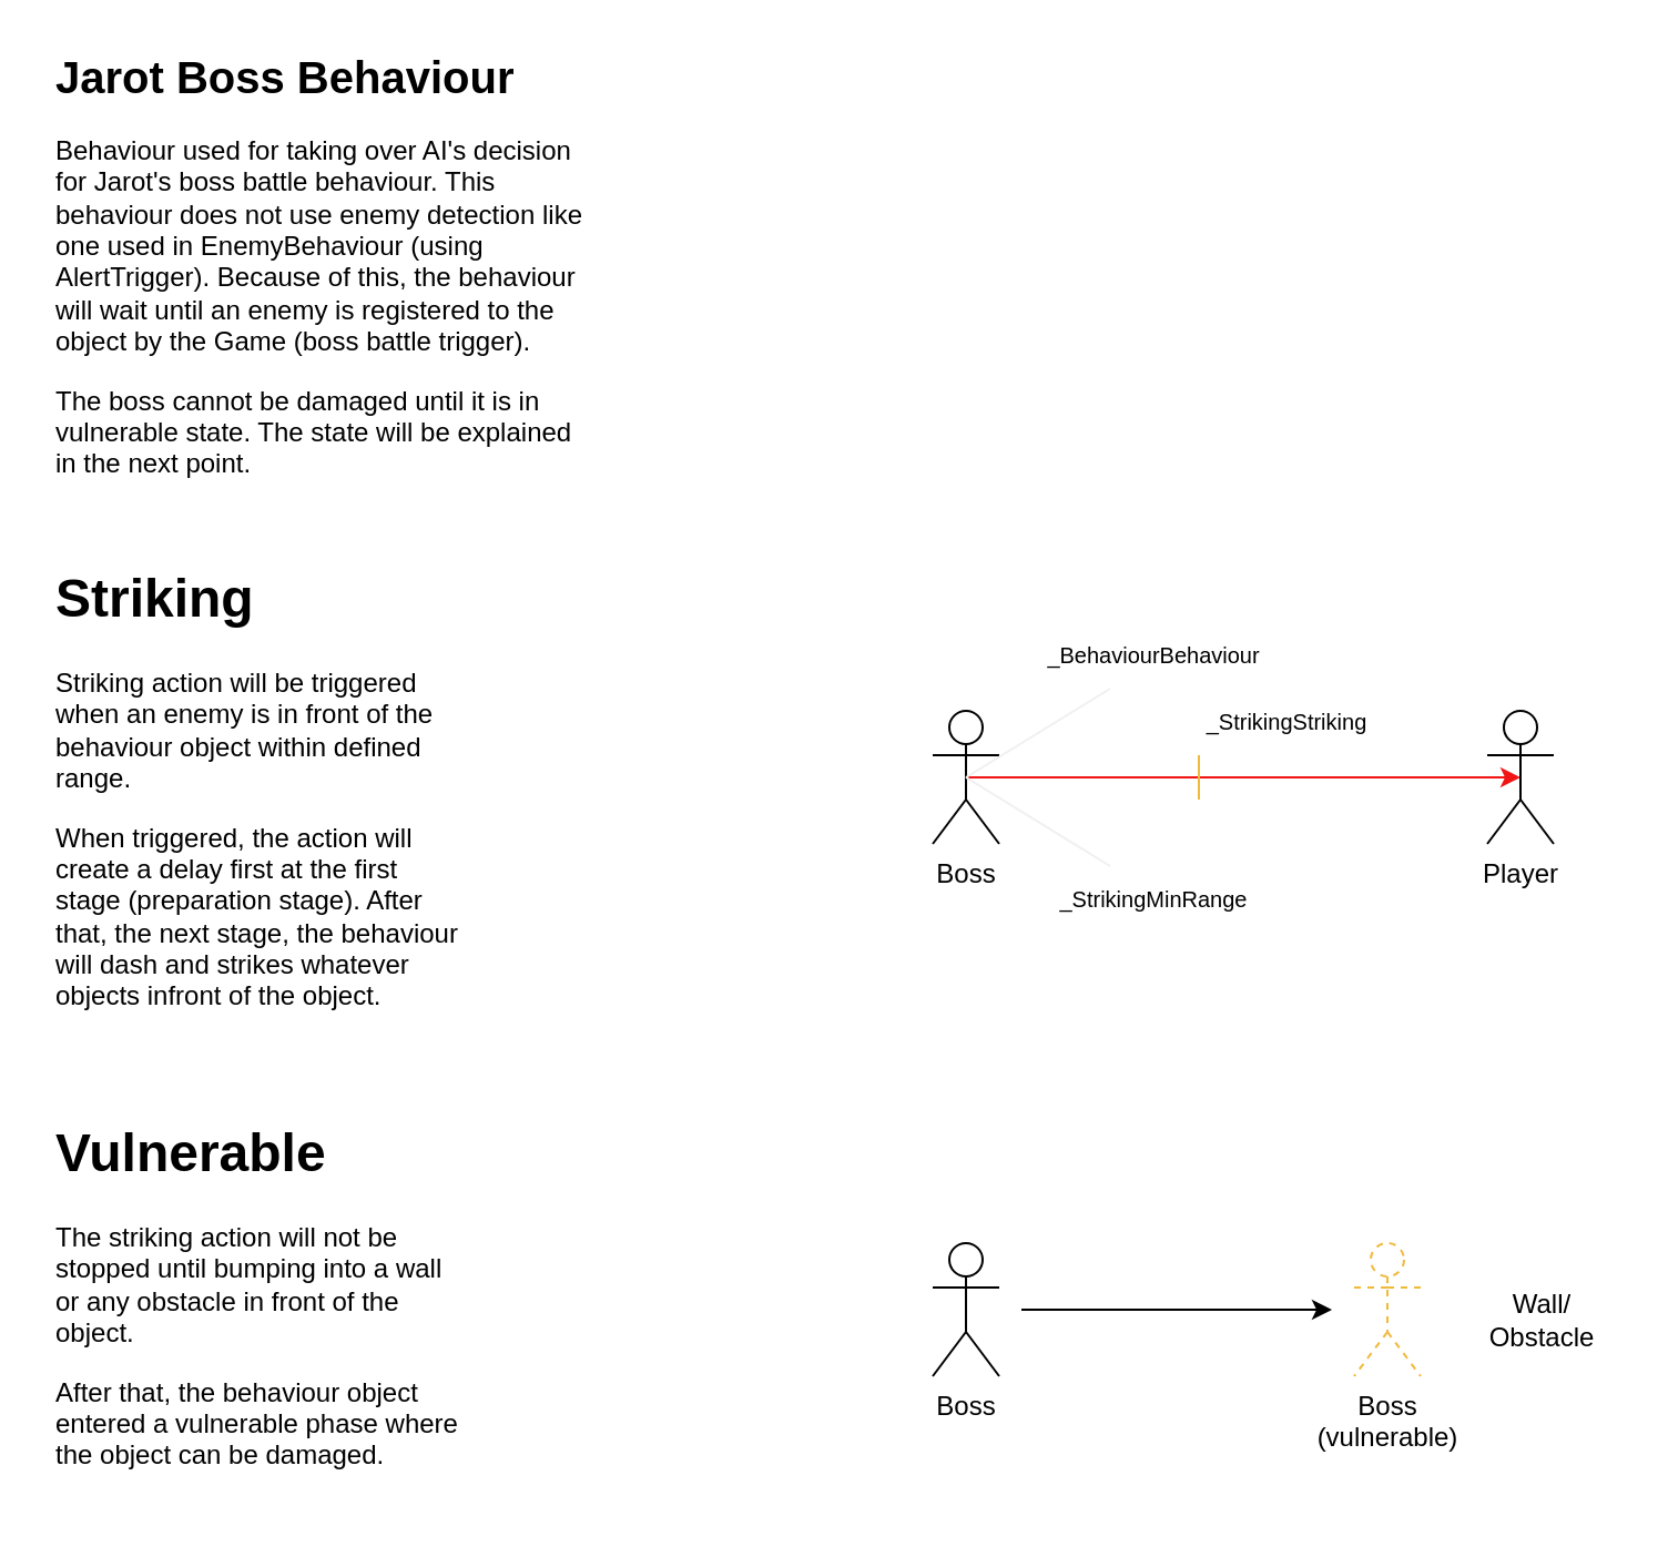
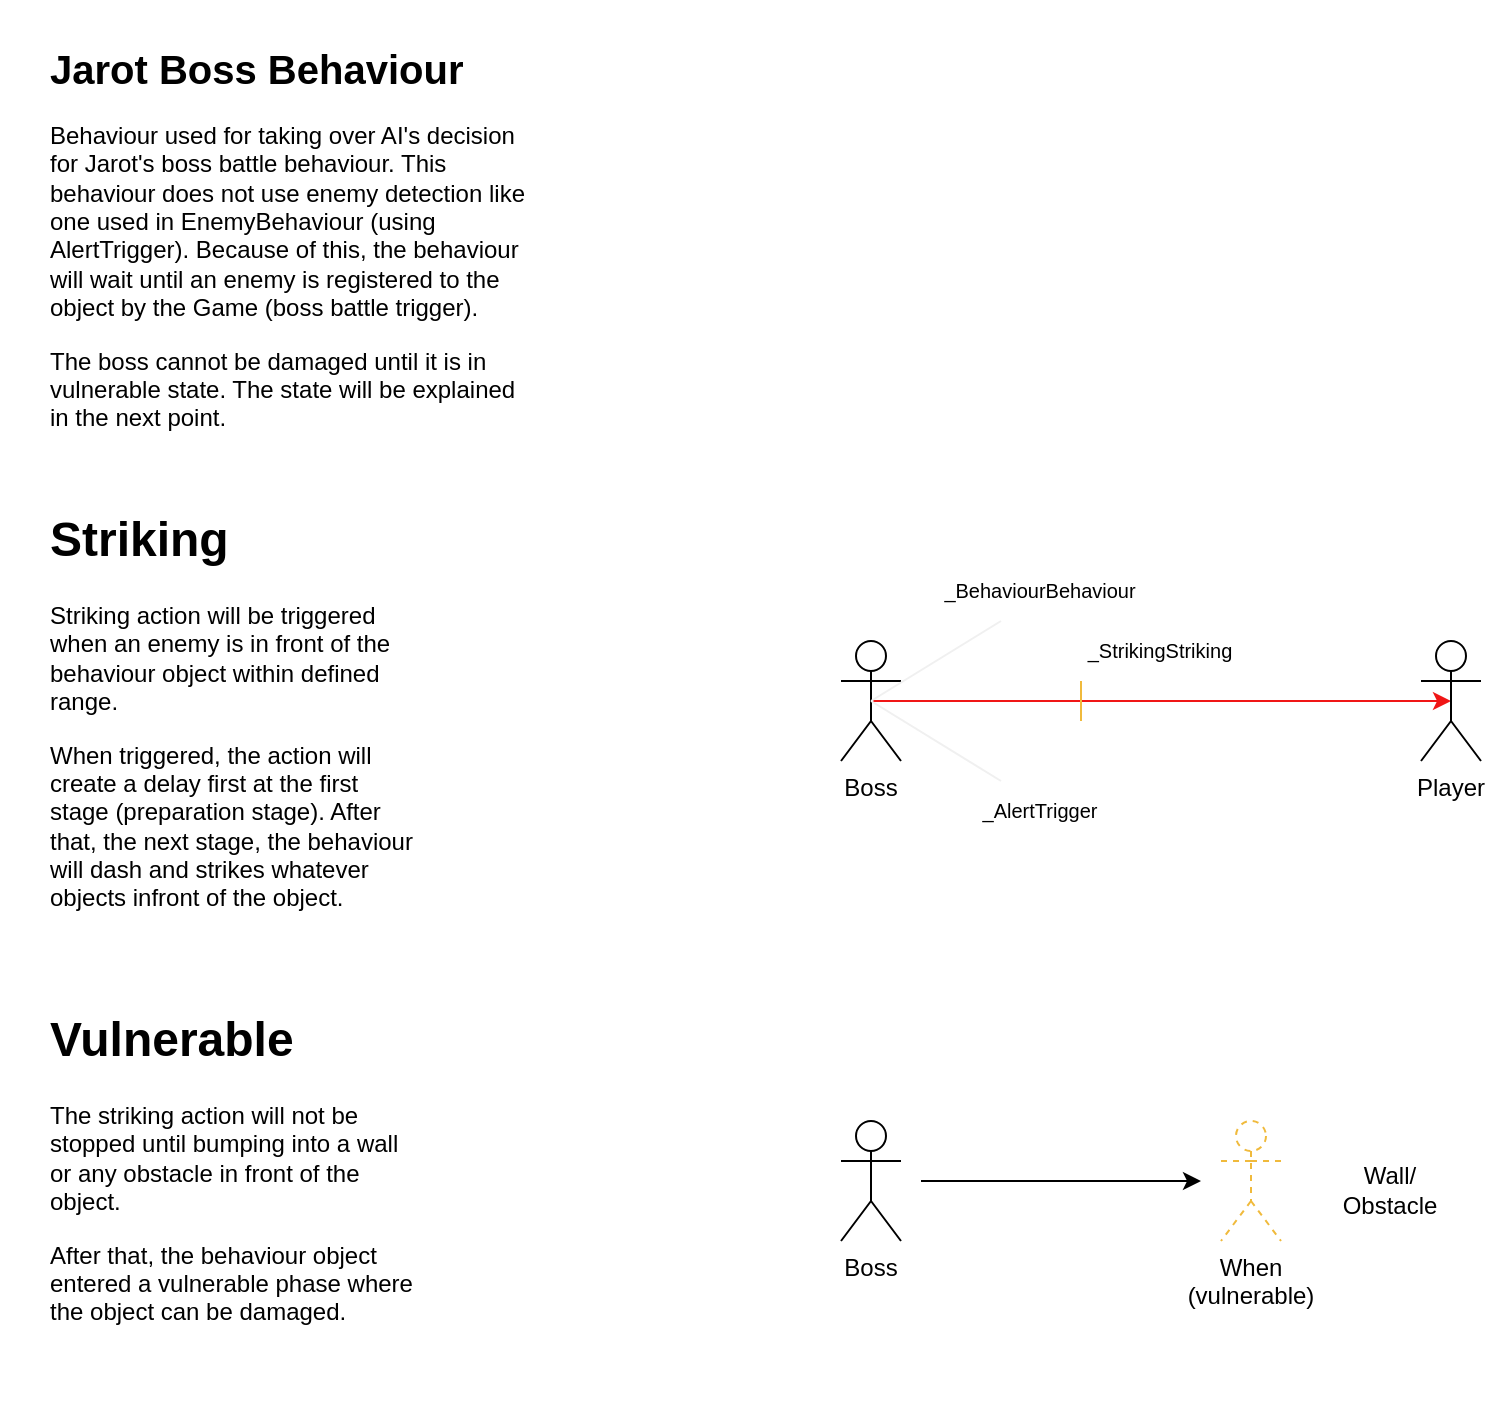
  <mxCell id="0" />
  <mxCell id="1" parent="0" />
  <mxCell id="2" value="Boss" style="shape=umlActor;verticalLabelPosition=bottom;verticalAlign=top;html=1;outlineConnect=0;" parent="1" vertex="1"><mxGeometry x="420" y="320" width="30" height="60" as="geometry" /></mxCell>
  <mxCell id="3" value="" style="endArrow=classic;html=1;exitX=0.5;exitY=0.5;exitDx=0;exitDy=0;exitPerimeter=0;strokeColor=#F01616;entryX=0.5;entryY=0.5;entryDx=0;entryDy=0;entryPerimeter=0;" parent="1" source="2" target="5" edge="1"><mxGeometry width="50" height="50" relative="1" as="geometry"><mxPoint x="600" y="310" as="sourcePoint" /><mxPoint x="680" y="350" as="targetPoint" /></mxGeometry></mxCell>
  <mxCell id="4" value="" style="endArrow=none;html=1;fillColor=#B08038;strokeColor=#F0BA3C;" parent="1" edge="1"><mxGeometry width="50" height="50" relative="1" as="geometry"><mxPoint x="540" y="360" as="sourcePoint" /><mxPoint x="540" y="340" as="targetPoint" /></mxGeometry></mxCell>
- <mxCell id="5" value="Player" style="shape=umlActor;verticalLabelPosition=bottom;verticalAlign=top;html=1;outlineConnect=0;" parent="1" vertex="1"><mxGeometry x="670" y="320" width="30" height="60" as="geometry" /></mxCell>
+ <mxCell id="5" value="Player" style="shape=umlActor;verticalLabelPosition=bottom;verticalAlign=top;html=1;outlineConnect=0;" parent="1" vertex="1"><mxGeometry x="710" y="320" width="30" height="60" as="geometry" /></mxCell>
  <mxCell id="6" value="" style="endArrow=none;html=1;strokeColor=#F0F0F0;fillColor=#B08038;exitX=0.5;exitY=0.5;exitDx=0;exitDy=0;exitPerimeter=0;" parent="1" source="2" edge="1"><mxGeometry width="50" height="50" relative="1" as="geometry"><mxPoint x="660" y="350" as="sourcePoint" /><mxPoint x="500" y="310" as="targetPoint" /></mxGeometry></mxCell>
  <mxCell id="7" value="" style="endArrow=none;html=1;strokeColor=#F0F0F0;fillColor=#B08038;exitX=0.5;exitY=0.5;exitDx=0;exitDy=0;exitPerimeter=0;" parent="1" source="2" edge="1"><mxGeometry width="50" height="50" relative="1" as="geometry"><mxPoint x="445" y="360" as="sourcePoint" /><mxPoint x="500" y="390" as="targetPoint" /></mxGeometry></mxCell>
  <mxCell id="8" value="&lt;font style=&quot;font-size: 10px;&quot;&gt;_StrikingStriking&lt;/font&gt;" style="text;html=1;strokeColor=none;fillColor=none;align=center;verticalAlign=middle;whiteSpace=wrap;rounded=0;" parent="1" vertex="1"><mxGeometry x="550" y="310" width="60" height="30" as="geometry" /></mxCell>
  <mxCell id="9" value="&lt;font style=&quot;font-size: 10px;&quot;&gt;_BehaviourBehaviour&lt;/font&gt;" style="text;html=1;strokeColor=none;fillColor=none;align=center;verticalAlign=middle;whiteSpace=wrap;rounded=0;" parent="1" vertex="1"><mxGeometry x="480" y="280" width="80" height="30" as="geometry" /></mxCell>
- <mxCell id="10" value="&lt;font style=&quot;font-size: 10px;&quot;&gt;_StrikingMinRange&lt;/font&gt;" style="text;html=1;strokeColor=none;fillColor=none;align=center;verticalAlign=middle;whiteSpace=wrap;rounded=0;" parent="1" vertex="1"><mxGeometry x="480" y="390" width="80" height="30" as="geometry" /></mxCell>
+ <mxCell id="10" value="&lt;font style=&quot;font-size: 10px;&quot;&gt;_AlertTrigger&lt;/font&gt;" style="text;html=1;strokeColor=none;fillColor=none;align=center;verticalAlign=middle;whiteSpace=wrap;rounded=0;" parent="1" vertex="1"><mxGeometry x="480" y="390" width="80" height="30" as="geometry" /></mxCell>
  <mxCell id="11" value="&lt;h1&gt;Jarot Boss Behaviour&lt;/h1&gt;&lt;p style=&quot;font-size: 12px;&quot;&gt;Behaviour used for taking over AI's decision for Jarot's boss battle behaviour. This behaviour does not use enemy detection like one used in EnemyBehaviour (using AlertTrigger). Because of this, the behaviour will wait until an enemy is registered to the object by the Game (boss battle trigger).&lt;/p&gt;&lt;p style=&quot;font-size: 12px;&quot;&gt;The boss cannot be damaged until it is in vulnerable state. The state will be explained in the next point.&lt;br&gt;&lt;/p&gt;" style="text;html=1;strokeColor=none;fillColor=none;spacing=5;spacingTop=-20;whiteSpace=wrap;overflow=hidden;rounded=0;fontSize=10;" parent="1" vertex="1"><mxGeometry x="20" y="20" width="250" height="200" as="geometry" /></mxCell>
  <mxCell id="12" value="&lt;h1&gt;Striking&lt;/h1&gt;&lt;p&gt;Striking action will be triggered when an enemy is in front of the behaviour object within defined range.&lt;/p&gt;&lt;p&gt;When triggered, the action will create a delay first at the first stage (preparation stage). After that, the next stage, the behaviour will dash and strikes whatever objects infront of the object.&lt;/p&gt;" style="text;html=1;strokeColor=none;fillColor=none;spacing=5;spacingTop=-20;whiteSpace=wrap;overflow=hidden;rounded=0;" parent="1" vertex="1"><mxGeometry x="20" y="250" width="190" height="230" as="geometry" /></mxCell>
  <mxCell id="13" value="&lt;h1&gt;Vulnerable&lt;/h1&gt;&lt;p&gt;The striking action will not be stopped until bumping into a wall or any obstacle in front of the object.&lt;/p&gt;&lt;p&gt;After that, the behaviour object entered a vulnerable phase where the object can be damaged.&lt;/p&gt;" style="text;html=1;strokeColor=none;fillColor=none;spacing=5;spacingTop=-20;whiteSpace=wrap;overflow=hidden;rounded=0;" parent="1" vertex="1"><mxGeometry x="20" y="500" width="190" height="170" as="geometry" /></mxCell>
  <mxCell id="14" value="Boss" style="shape=umlActor;verticalLabelPosition=bottom;verticalAlign=top;html=1;outlineConnect=0;" parent="1" vertex="1"><mxGeometry x="420" y="560" width="30" height="60" as="geometry" /></mxCell>
- <mxCell id="15" value="Boss&lt;br&gt;(vulnerable)" style="shape=umlActor;verticalLabelPosition=bottom;verticalAlign=top;html=1;outlineConnect=0;dashed=1;fontSize=12;strokeColor=#F0BA3C;" parent="1" vertex="1"><mxGeometry x="610" y="560" width="30" height="60" as="geometry" /></mxCell>
+ <mxCell id="15" value="When&lt;br&gt;(vulnerable)" style="shape=umlActor;verticalLabelPosition=bottom;verticalAlign=top;html=1;outlineConnect=0;dashed=1;fontSize=12;strokeColor=#F0BA3C;" parent="1" vertex="1"><mxGeometry x="610" y="560" width="30" height="60" as="geometry" /></mxCell>
  <mxCell id="16" value="" style="endArrow=classic;html=1;fontSize=12;" parent="1" edge="1"><mxGeometry width="50" height="50" relative="1" as="geometry"><mxPoint x="460" y="590" as="sourcePoint" /><mxPoint x="600" y="590" as="targetPoint" /></mxGeometry></mxCell>
  <mxCell id="17" value="Wall/&lt;br&gt;Obstacle" style="rounded=0;whiteSpace=wrap;html=1;strokeColor=#FFFFFF;fontSize=12;dashed=1;" parent="1" vertex="1"><mxGeometry x="660" y="510" width="70" height="170" as="geometry" /></mxCell>
